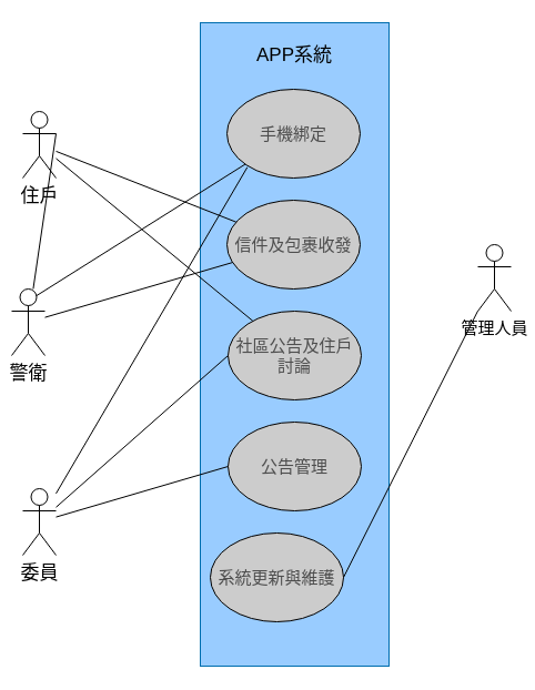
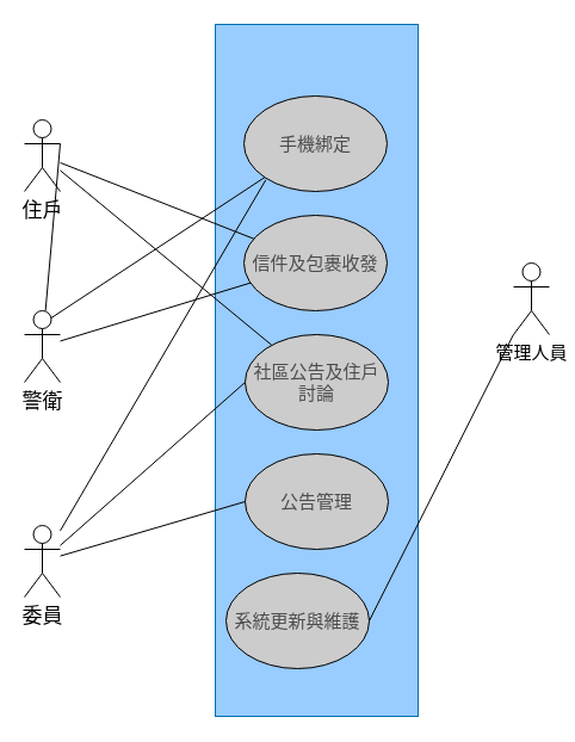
  <mxCell id="0" />
  <mxCell id="1" parent="0" />
  <mxCell id="2" value="" style="rounded=0;whiteSpace=wrap;html=1;fillColor=#99CCFF;fontColor=#ffffff;strokeColor=#006EAF;" vertex="1" parent="1"><mxGeometry x="180" y="20" width="170" height="580" as="geometry" /></mxCell>
  <mxCell id="3" value="&lt;font style=&quot;font-size: 17px;&quot;&gt;住戶&lt;/font&gt;" style="shape=umlActor;verticalLabelPosition=bottom;verticalAlign=top;html=1;outlineConnect=0;" vertex="1" parent="1"><mxGeometry x="20" y="100" width="30" height="60" as="geometry" /></mxCell>
- <mxCell id="4" value="&lt;font style=&quot;font-size: 17px;&quot;&gt;警衛&lt;/font&gt;" style="shape=umlActor;verticalLabelPosition=bottom;verticalAlign=top;html=1;outlineConnect=0;" vertex="1" parent="1"><mxGeometry x="10" y="260" width="30" height="60" as="geometry" /></mxCell>
+ <mxCell id="4" value="&lt;font style=&quot;font-size: 17px;&quot;&gt;警衛&lt;/font&gt;" style="shape=umlActor;verticalLabelPosition=bottom;verticalAlign=top;html=1;outlineConnect=0;" vertex="1" parent="1"><mxGeometry x="20" y="260" width="30" height="60" as="geometry" /></mxCell>
  <mxCell id="5" value="&lt;span style=&quot;font-size: 17px;&quot;&gt;委員&lt;/span&gt;" style="shape=umlActor;verticalLabelPosition=bottom;verticalAlign=top;html=1;outlineConnect=0;" vertex="1" parent="1"><mxGeometry x="20" y="440" width="30" height="60" as="geometry" /></mxCell>
- <mxCell id="6" value="APP系統" style="text;html=1;strokeColor=none;fillColor=none;align=center;verticalAlign=middle;whiteSpace=wrap;rounded=0;fontSize=17;" vertex="1" parent="1"><mxGeometry x="200" y="30" width="130" height="40" as="geometry" /></mxCell>
  <mxCell id="7" value="&lt;font style=&quot;font-size: 15px;&quot;&gt;管理人員&lt;/font&gt;" style="shape=umlActor;verticalLabelPosition=bottom;verticalAlign=top;html=1;outlineConnect=0;" vertex="1" parent="1"><mxGeometry x="430" y="220" width="30" height="60" as="geometry" /></mxCell>
  <mxCell id="8" value="&lt;font color=&quot;#4d4d4d&quot;&gt;手機綁定&lt;/font&gt;" style="ellipse;whiteSpace=wrap;html=1;fontSize=15;fillColor=#CCCCCC;" vertex="1" parent="1"><mxGeometry x="204" y="80" width="120" height="80" as="geometry" /></mxCell>
  <mxCell id="9" value="" style="endArrow=none;html=1;fontSize=15;fontColor=#4D4D4D;endFill=0;exitX=1;exitY=0.333;exitDx=0;exitDy=0;exitPerimeter=0;" edge="1" parent="1" source="3" target="4"><mxGeometry width="50" height="50" relative="1" as="geometry"><mxPoint x="200" y="220" as="sourcePoint" /><mxPoint x="250" y="170" as="targetPoint" /></mxGeometry></mxCell>
  <mxCell id="10" value="" style="endArrow=none;html=1;fontSize=15;fontColor=#4D4D4D;endFill=0;exitX=0.75;exitY=0.1;exitDx=0;exitDy=0;exitPerimeter=0;" edge="1" parent="1" source="4" target="8"><mxGeometry width="50" height="50" relative="1" as="geometry"><mxPoint x="200" y="220" as="sourcePoint" /><mxPoint x="250" y="170" as="targetPoint" /></mxGeometry></mxCell>
  <mxCell id="11" value="" style="endArrow=none;html=1;fontSize=15;fontColor=#4D4D4D;endFill=0;" edge="1" parent="1" source="5"><mxGeometry width="50" height="50" relative="1" as="geometry"><mxPoint x="60" y="214.105" as="sourcePoint" /><mxPoint x="222.313" y="150.314" as="targetPoint" /></mxGeometry></mxCell>
  <mxCell id="12" value="&lt;font color=&quot;#4d4d4d&quot;&gt;信件及包裹收發&lt;/font&gt;" style="ellipse;whiteSpace=wrap;html=1;fontSize=15;fillColor=#CCCCCC;" vertex="1" parent="1"><mxGeometry x="204" y="180" width="120" height="80" as="geometry" /></mxCell>
  <mxCell id="13" value="" style="endArrow=none;html=1;fontSize=15;fontColor=#4D4D4D;endFill=0;" edge="1" parent="1" source="3" target="12"><mxGeometry width="50" height="50" relative="1" as="geometry"><mxPoint x="60" y="353.208" as="sourcePoint" /><mxPoint x="232.313" y="160.314" as="targetPoint" /></mxGeometry></mxCell>
  <mxCell id="14" value="" style="endArrow=none;html=1;fontSize=15;fontColor=#4D4D4D;endFill=0;" edge="1" parent="1" source="4" target="12"><mxGeometry width="50" height="50" relative="1" as="geometry"><mxPoint x="60" y="99.783" as="sourcePoint" /><mxPoint x="232.11" y="212.028" as="targetPoint" /></mxGeometry></mxCell>
  <mxCell id="15" value="&lt;font color=&quot;#4d4d4d&quot;&gt;社區公告及住戶討論&lt;/font&gt;" style="ellipse;whiteSpace=wrap;html=1;fontSize=15;fillColor=#CCCCCC;" vertex="1" parent="1"><mxGeometry x="205" y="280" width="120" height="80" as="geometry" /></mxCell>
  <mxCell id="16" value="" style="endArrow=none;html=1;fontSize=15;fontColor=#4D4D4D;endFill=0;entryX=0;entryY=0.5;entryDx=0;entryDy=0;" edge="1" parent="1" source="5" target="15"><mxGeometry width="50" height="50" relative="1" as="geometry"><mxPoint x="60" y="353.208" as="sourcePoint" /><mxPoint x="232.313" y="160.314" as="targetPoint" /></mxGeometry></mxCell>
  <mxCell id="17" value="" style="endArrow=none;html=1;fontSize=15;fontColor=#4D4D4D;endFill=0;" edge="1" parent="1" source="3" target="15"><mxGeometry width="50" height="50" relative="1" as="geometry"><mxPoint x="60" y="366.471" as="sourcePoint" /><mxPoint x="210" y="320" as="targetPoint" /></mxGeometry></mxCell>
  <mxCell id="18" value="&lt;font color=&quot;#4d4d4d&quot;&gt;公告管理&lt;/font&gt;" style="ellipse;whiteSpace=wrap;html=1;fontSize=15;fillColor=#CCCCCC;" vertex="1" parent="1"><mxGeometry x="205" y="380" width="120" height="80" as="geometry" /></mxCell>
  <mxCell id="19" value="" style="endArrow=none;html=1;fontSize=15;fontColor=#4D4D4D;endFill=0;entryX=0;entryY=0.5;entryDx=0;entryDy=0;" edge="1" parent="1" source="5" target="18"><mxGeometry width="50" height="50" relative="1" as="geometry"><mxPoint x="60" y="366.471" as="sourcePoint" /><mxPoint x="215" y="330" as="targetPoint" /></mxGeometry></mxCell>
  <mxCell id="20" value="&lt;font color=&quot;#4d4d4d&quot;&gt;系統更新與維護&lt;/font&gt;" style="ellipse;whiteSpace=wrap;html=1;fontSize=15;fillColor=#CCCCCC;" vertex="1" parent="1"><mxGeometry x="189" y="480" width="120" height="80" as="geometry" /></mxCell>
  <mxCell id="21" value="" style="endArrow=none;html=1;fontSize=15;fontColor=#4D4D4D;endFill=0;exitX=1;exitY=0.5;exitDx=0;exitDy=0;" edge="1" parent="1" source="20" target="7"><mxGeometry width="50" height="50" relative="1" as="geometry"><mxPoint x="350" y="425.294" as="sourcePoint" /><mxPoint x="505" y="480" as="targetPoint" /></mxGeometry></mxCell>
